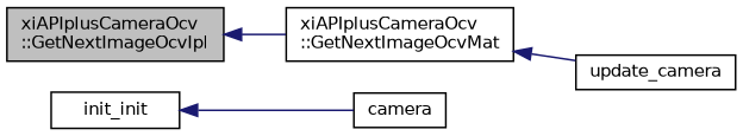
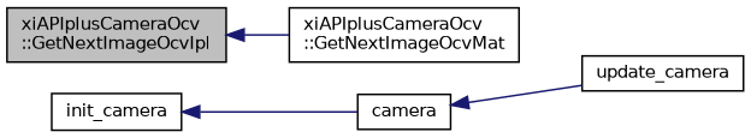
  digraph {
    rankdir=LR
    node [color=black fillcolor=white fontname=Helvetica fontsize=10 shape=record style=filled]
    edge [color=midnightblue dir=back fontname=Helvetica fontsize=10 labelfontname=Helvetica labelfontsize=10 style=solid]
    n1 [fillcolor=grey75 fontcolor=black height=0.2 label="xiAPIplusCameraOcv\l::GetNextImageOcvIpl" width=0.4]
    n2 [height=0.2 label="xiAPIplusCameraOcv\l::GetNextImageOcvMat" width=0.4]
    n3 [height=0.2 label=update_camera width=0.4]
-   n4 [height=0.2 label=init_init width=0.4]
+   n4 [height=0.2 label=init_camera width=0.4]
    n5 [height=0.2 label=camera width=0.4]
    n1 -> n2
-   n2 -> n3
+   n5 -> n3
    n4 -> n5
  }
